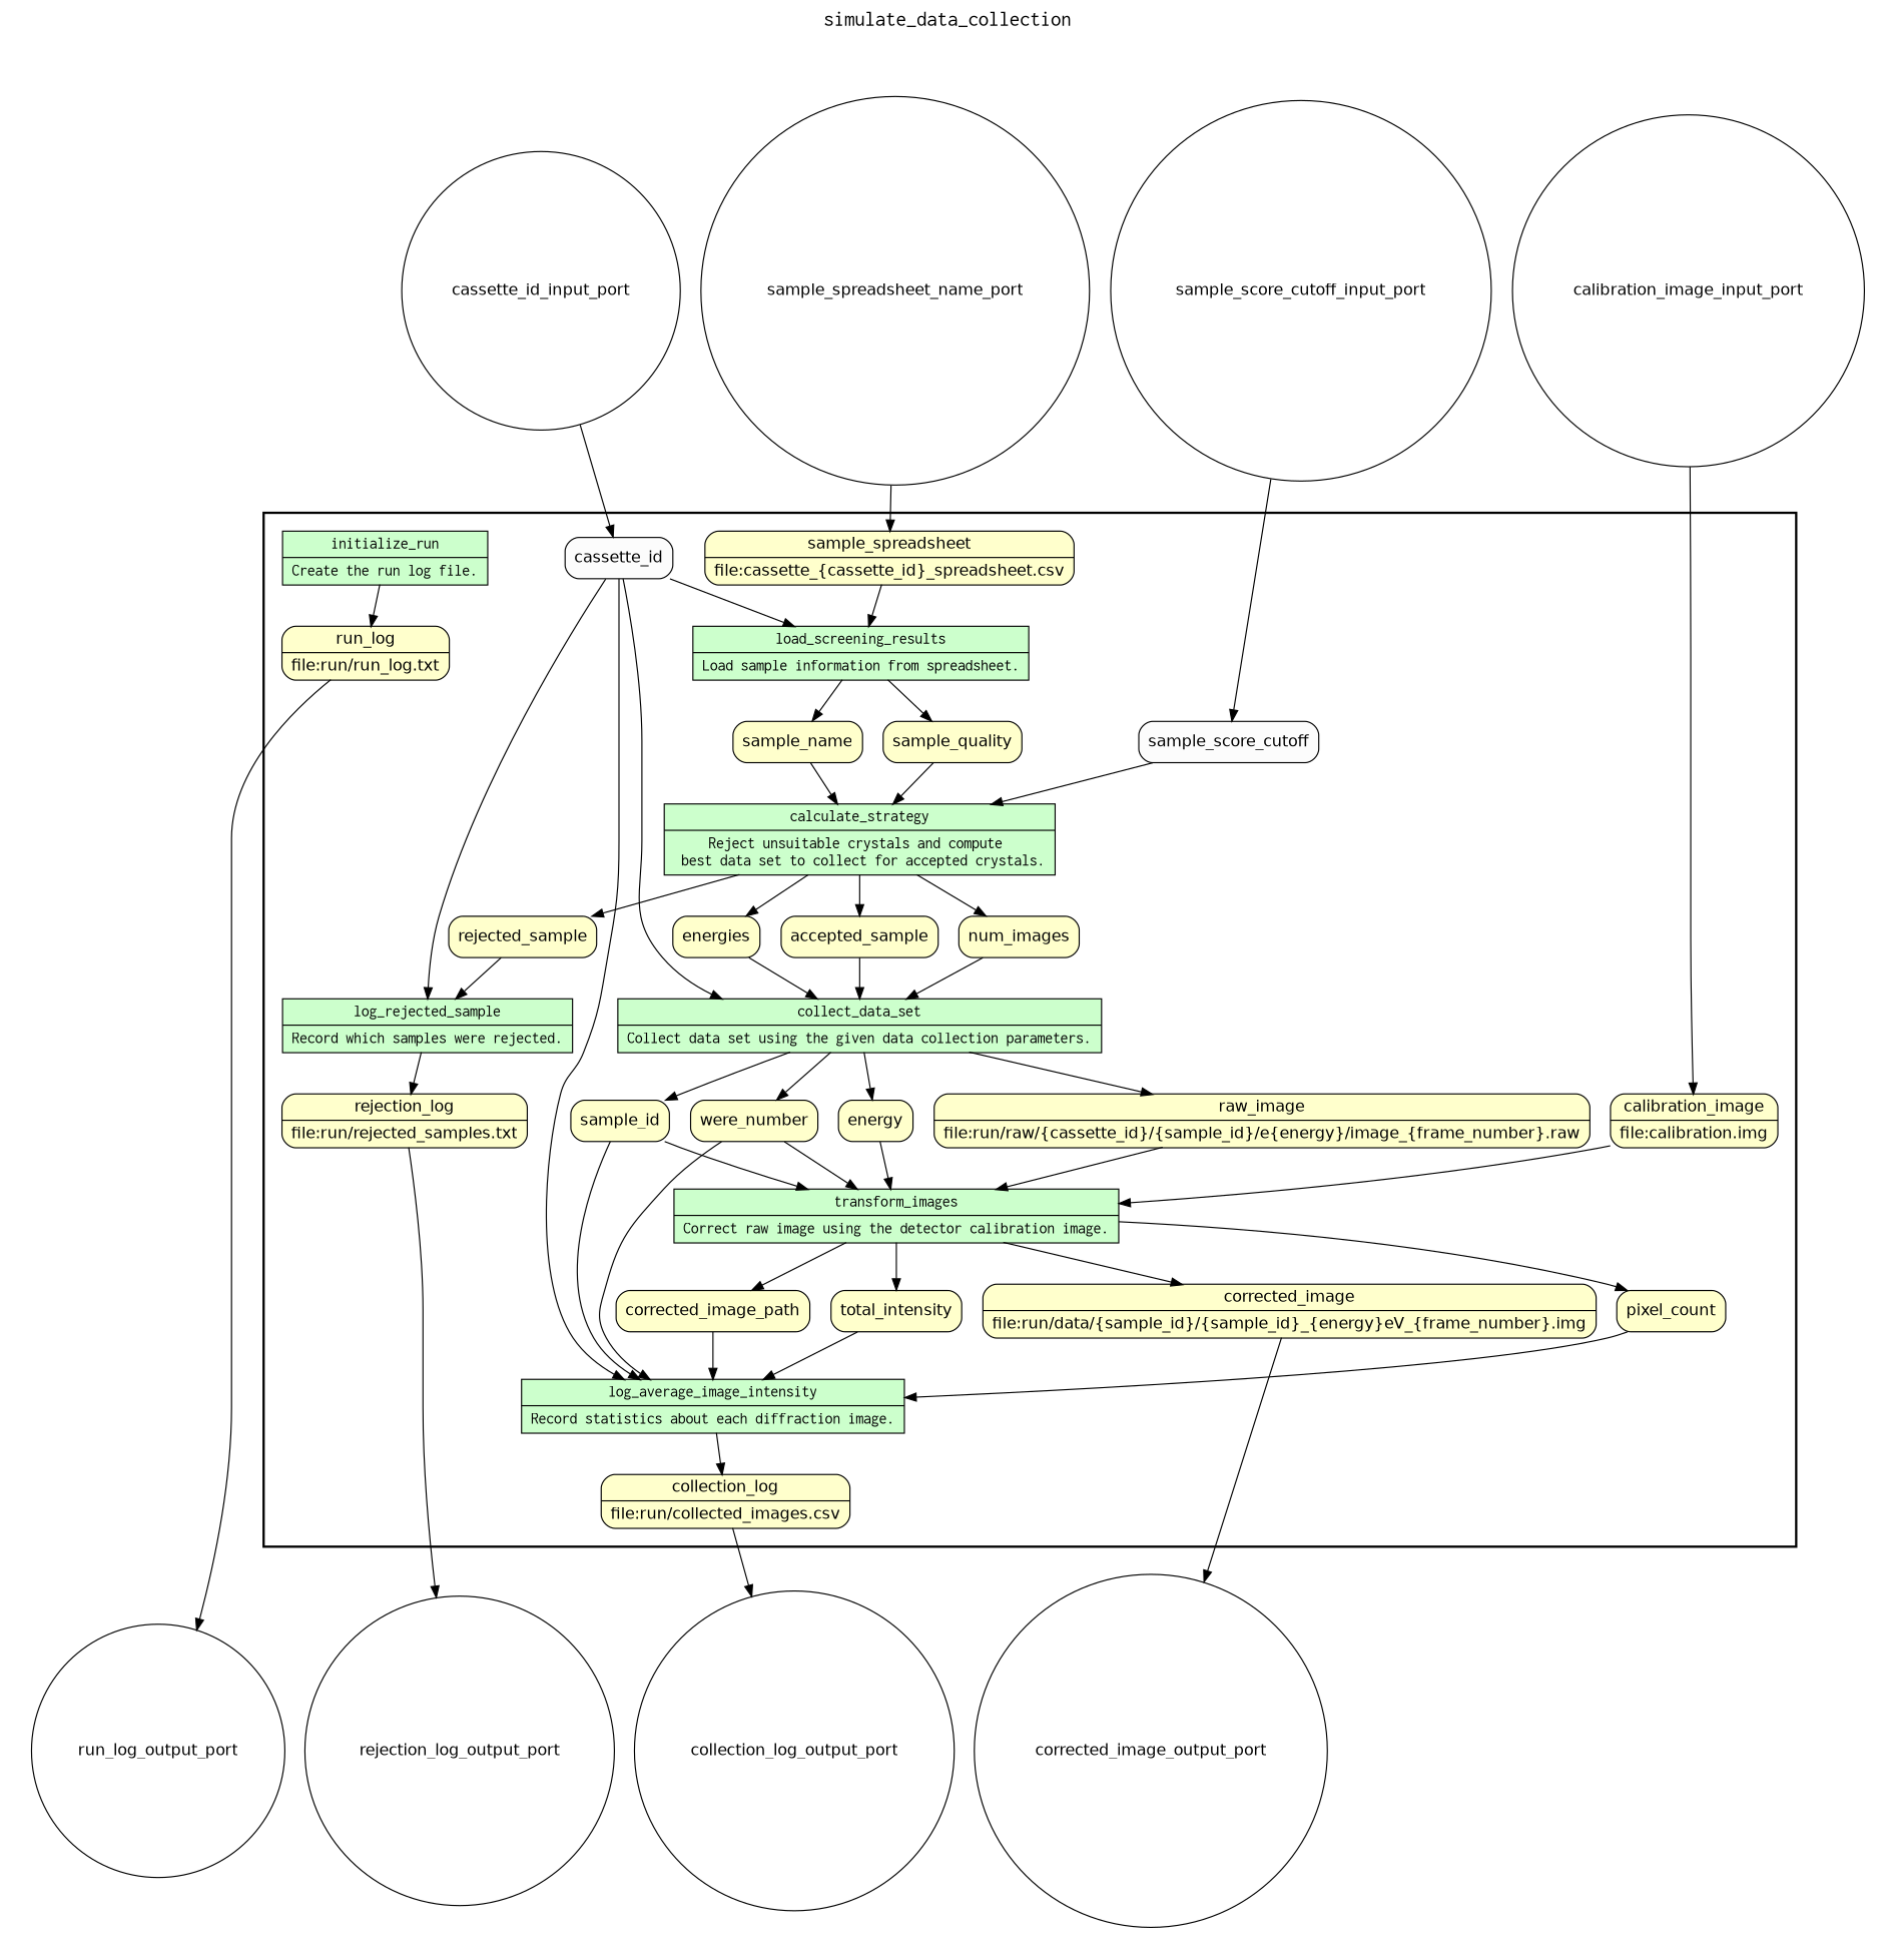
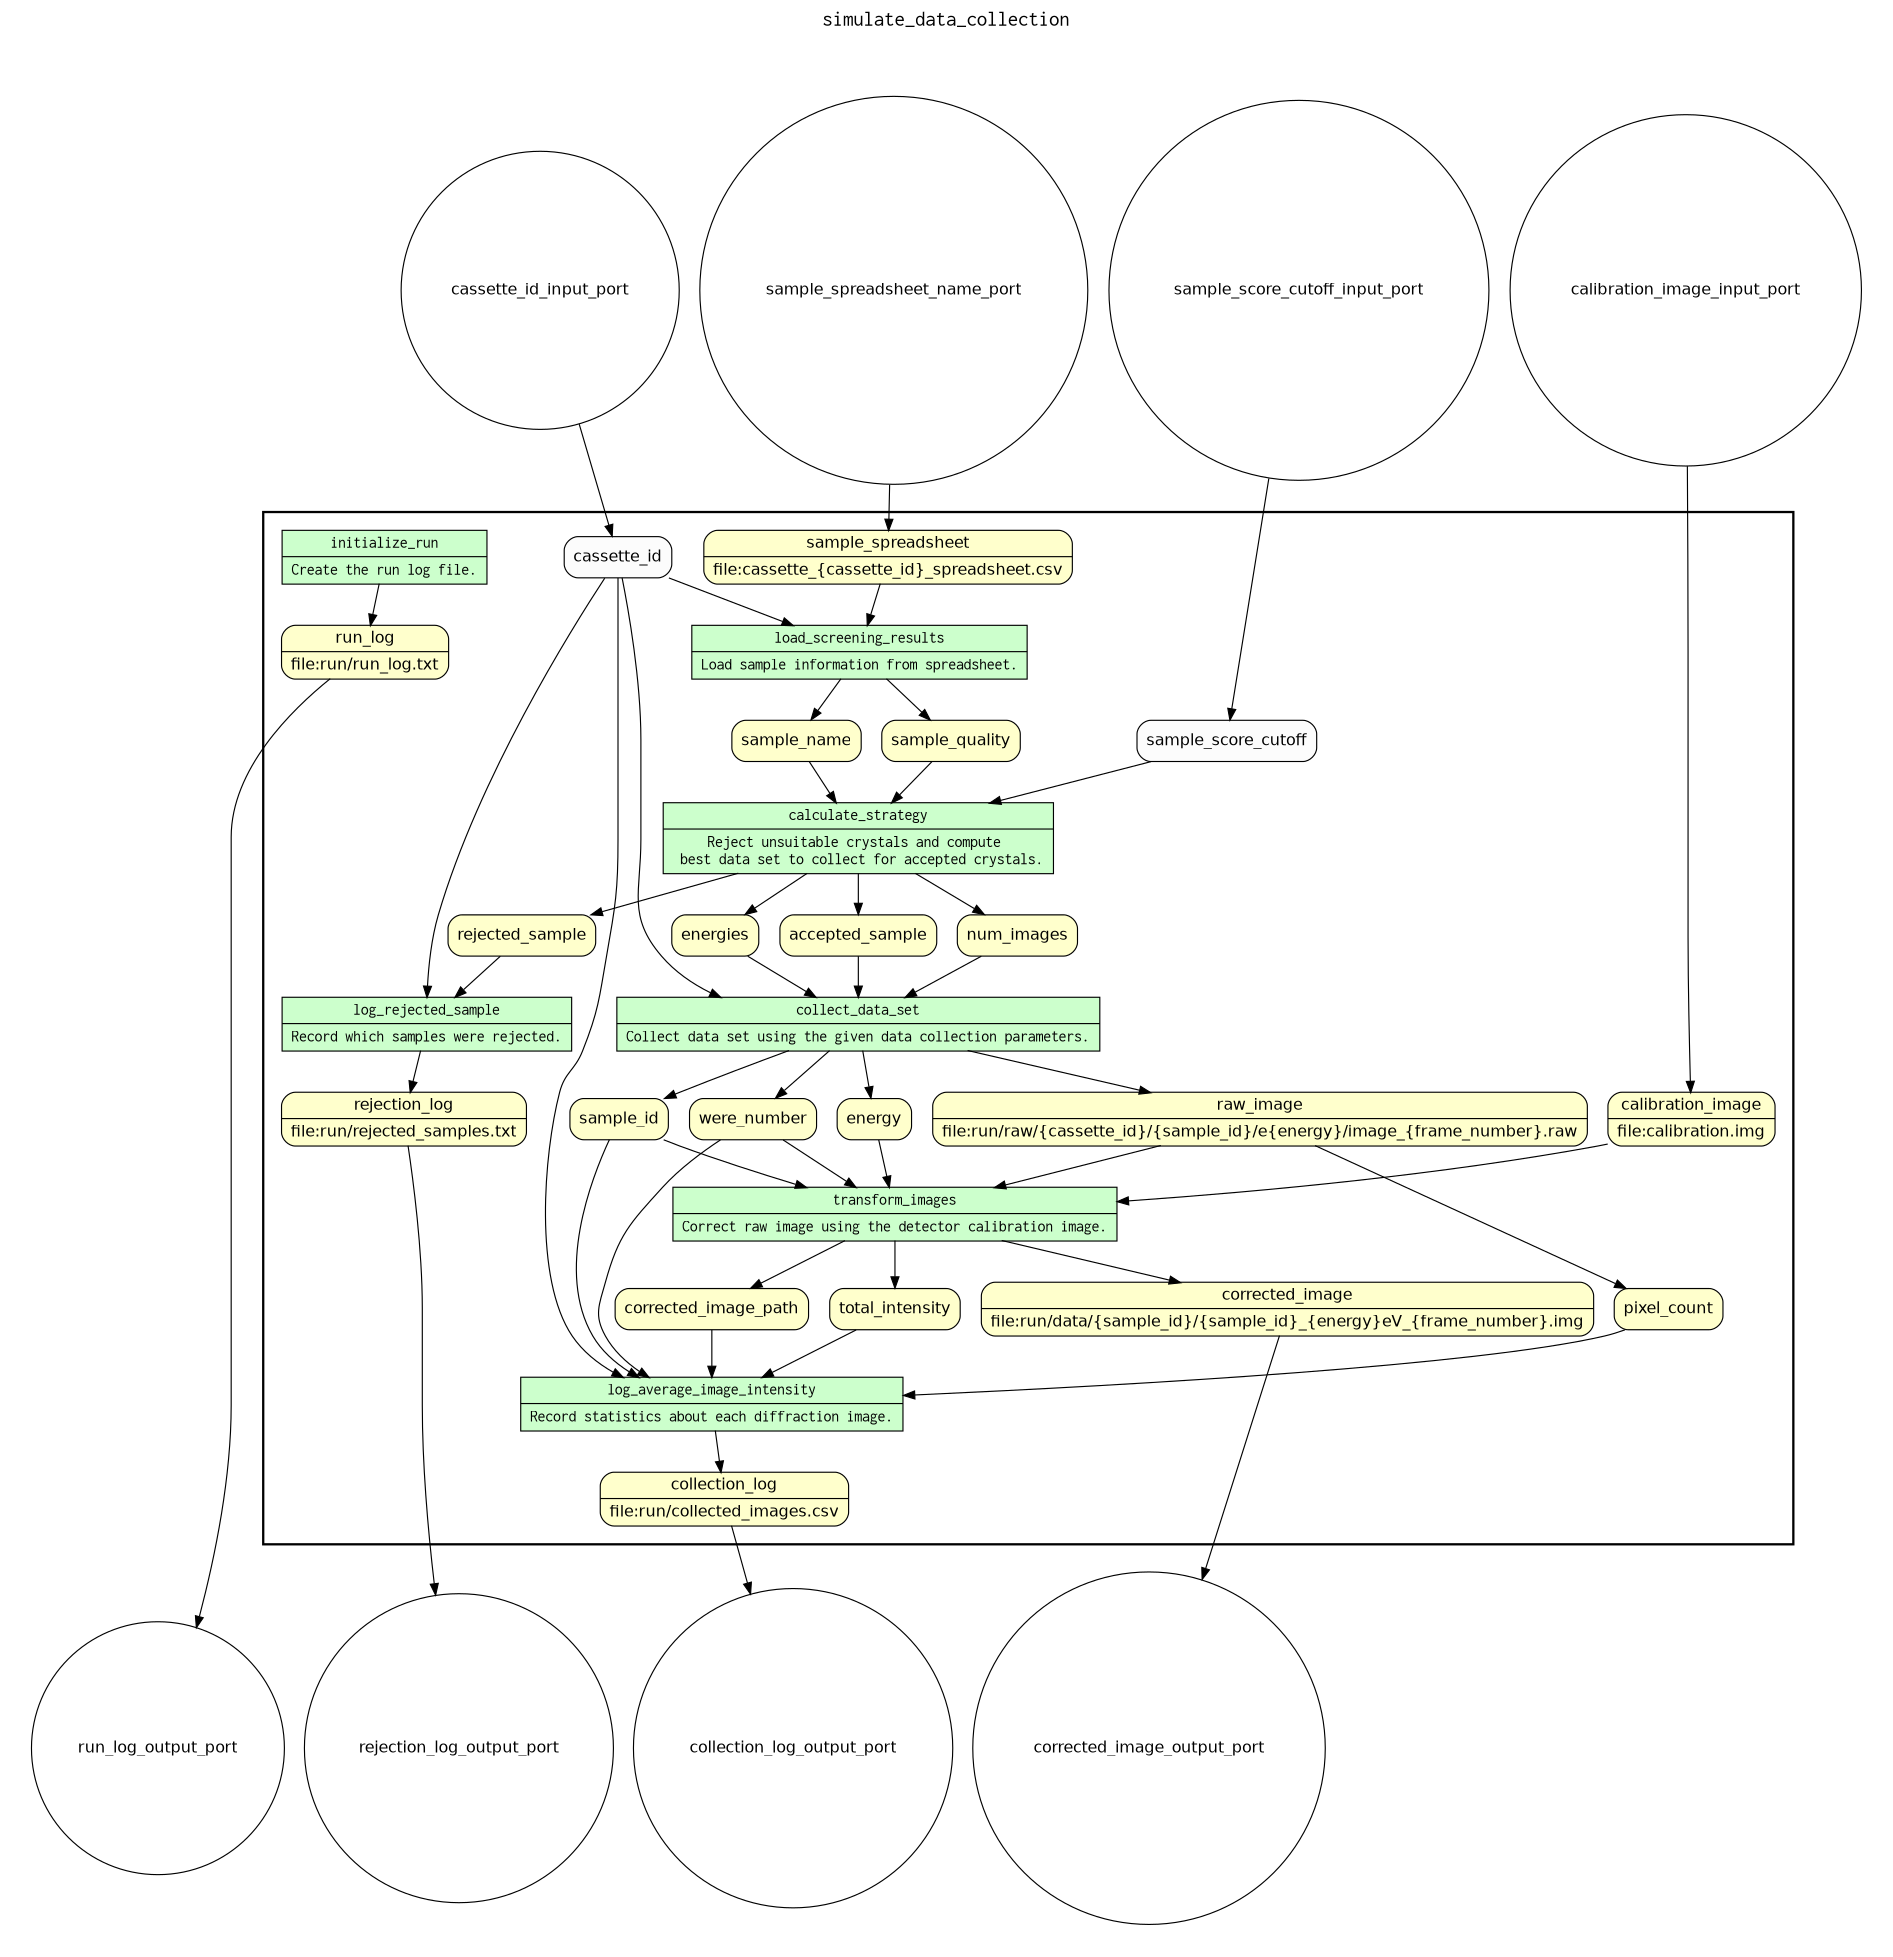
  digraph {
    fontname=Courier
    fontsize=18
    label=simulate_data_collection
    labelloc=t
    rankdir=TB
    node [fillcolor="#FFFFCC" fontname=Helvetica peripheries=1 shape=record style="rounded,filled"]
    n1 [fillcolor="#CCFFCC" fontname=Courier label="{<f0> initialize_run |<f1> Create the run log file.}" rankdir=LR style=filled]
    n2 [label="{<f0> run_log |<f1> file\:run/run_log.txt}" rankdir=LR]
    n3 [fillcolor="#CCFFCC" fontname=Courier label="{<f0> load_screening_results |<f1> Load sample information from spreadsheet.}" rankdir=LR style=filled]
    sample_name [shape=box]
    sample_quality [shape=box]
    n6 [fillcolor="#CCFFCC" fontname=Courier label="{<f0> calculate_strategy |<f1> Reject unsuitable crystals and compute \n best data set to collect for accepted crystals.}" rankdir=LR style=filled]
    rejected_sample [shape=box]
    accepted_sample [shape=box]
    num_images [shape=box]
    energies [shape=box]
    n11 [fillcolor="#CCFFCC" fontname=Courier label="{<f0> log_rejected_sample |<f1> Record which samples were rejected.}" rankdir=LR style=filled]
    n12 [label="{<f0> rejection_log |<f1> file\:run/rejected_samples.txt}" rankdir=LR]
    n13 [fillcolor="#CCFFCC" fontname=Courier label="{<f0> collect_data_set |<f1> Collect data set using the given data collection parameters.}" rankdir=LR style=filled]
    sample_id [shape=box]
    energy [shape=box]
    n16 [label=were_number shape=box]
    n17 [label="{<f0> raw_image |<f1> file\:run/raw/\{cassette_id\}/\{sample_id\}/e\{energy\}/image_\{frame_number\}.raw}" rankdir=LR]
    n18 [fillcolor="#CCFFCC" fontname=Courier label="{<f0> transform_images |<f1> Correct raw image using the detector calibration image.}" rankdir=LR style=filled]
    n19 [label="{<f0> corrected_image |<f1> file\:run/data/\{sample_id\}/\{sample_id\}_\{energy\}eV_\{frame_number\}.img}" rankdir=LR]
    corrected_image_path [shape=box]
    total_intensity [shape=box]
    pixel_count [shape=box]
    n23 [fillcolor="#CCFFCC" fontname=Courier label="{<f0> log_average_image_intensity |<f1> Record statistics about each diffraction image.}" rankdir=LR style=filled]
    n24 [label="{<f0> collection_log |<f1> file\:run/collected_images.csv}" rankdir=LR]
    n25 [label="{<f0> sample_spreadsheet |<f1> file\:cassette_\{cassette_id\}_spreadsheet.csv}" rankdir=LR]
    n26 [label="{<f0> calibration_image |<f1> file\:calibration.img}" rankdir=LR]
    cassette_id [fillcolor="#FCFCFC" shape=box]
    sample_score_cutoff [fillcolor="#FCFCFC" shape=box]
    cassette_id_input_port [fillcolor="#FFFFFF" shape=circle width=0.2]
    sample_score_cutoff_input_port [fillcolor="#FFFFFF" shape=circle width=0.2]
    n31 [fillcolor="#FFFFFF" label=sample_spreadsheet_name_port shape=circle width=0.2]
    calibration_image_input_port [fillcolor="#FFFFFF" shape=circle width=0.2]
    corrected_image_output_port [fillcolor="#FFFFFF" shape=circle width=0.2]
    run_log_output_port [fillcolor="#FFFFFF" shape=circle width=0.2]
    collection_log_output_port [fillcolor="#FFFFFF" shape=circle width=0.2]
    rejection_log_output_port [fillcolor="#FFFFFF" shape=circle width=0.2]
    subgraph cluster_1 {
      color=black
      label=""
      penwidth=2
      subgraph cluster_2 {
        color=white
        label=""
        penwidth=2
        n1
        n2
        n3
        sample_name
        sample_quality
        n6
        rejected_sample
        accepted_sample
        num_images
        energies
        n11
        n12
        n13
        sample_id
        energy
        n16
        n17
        n18
        n19
        corrected_image_path
        total_intensity
        pixel_count
        n23
        n24
        n25
        n26
        cassette_id
        sample_score_cutoff
      }
    }
    subgraph cluster_3 {
      color=white
      label=""
      subgraph cluster_4 {
        color=white
        label=""
        corrected_image_output_port
        run_log_output_port
        collection_log_output_port
        rejection_log_output_port
      }
    }
    subgraph cluster_5 {
      color=white
      label=""
      subgraph cluster_6 {
        color=white
        label=""
        cassette_id_input_port
        sample_score_cutoff_input_port
        n31
        calibration_image_input_port
      }
    }
    n1 -> n2
    n2 -> run_log_output_port
    n3 -> sample_name
    n3 -> sample_quality
    sample_name -> n6
    sample_quality -> n6
    n6 -> rejected_sample
    n6 -> accepted_sample
    n6 -> num_images
    n6 -> energies
    rejected_sample -> n11
    accepted_sample -> n13
    num_images -> n13
    energies -> n13
    n11 -> n12
    n12 -> rejection_log_output_port
    n13 -> sample_id
    n13 -> energy
    n13 -> n16
    n13 -> n17
    sample_id -> n18
    sample_id -> n23
    energy -> n18
    n16 -> n18
    n16 -> n23
    n17 -> n18
    n18 -> n19
    n18 -> corrected_image_path
    n18 -> total_intensity
-   n18 -> pixel_count
+   n17 -> pixel_count
    n19 -> corrected_image_output_port
    corrected_image_path -> n23
    total_intensity -> n23
    pixel_count -> n23
    n23 -> n24
    n24 -> collection_log_output_port
    n25 -> n3
    n26 -> n18
    cassette_id -> n3
    cassette_id -> n11
    cassette_id -> n13
    cassette_id -> n23
    sample_score_cutoff -> n6
    cassette_id_input_port -> cassette_id
    sample_score_cutoff_input_port -> sample_score_cutoff
    n31 -> n25
    calibration_image_input_port -> n26
  }
